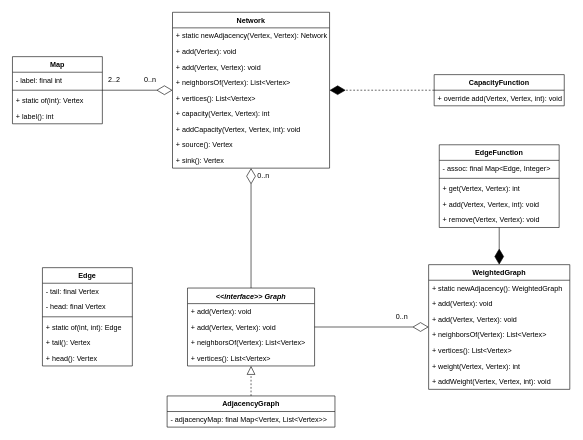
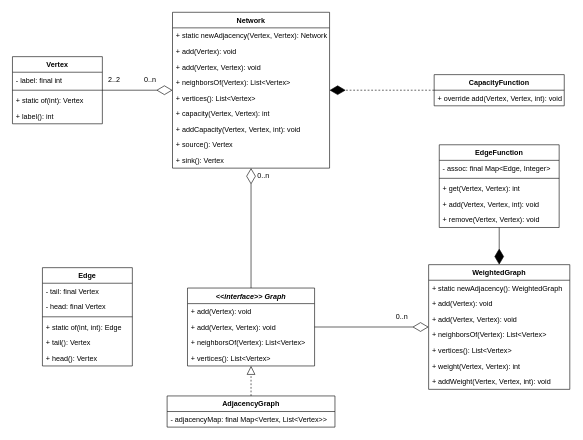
  <mxCell id="0" />
  <mxCell id="1" parent="0" />
  <mxCell id="2" value="&lt;&lt;interface&gt;&gt; Graph" style="swimlane;fontStyle=3;align=center;verticalAlign=top;childLayout=stackLayout;horizontal=1;startSize=26;horizontalStack=0;resizeParent=1;resizeParentMax=0;resizeLast=0;collapsible=1;marginBottom=0;" parent="1" vertex="1"><mxGeometry x="312" y="480" width="212" height="130" as="geometry" /></mxCell>
  <mxCell id="3" value="+ add(Vertex): void" style="text;strokeColor=none;fillColor=none;align=left;verticalAlign=top;spacingLeft=4;spacingRight=4;overflow=hidden;rotatable=0;points=[[0,0.5],[1,0.5]];portConstraint=eastwest;" parent="2" vertex="1"><mxGeometry y="26" width="212" height="26" as="geometry" /></mxCell>
  <mxCell id="4" value="+ add(Vertex, Vertex): void" style="text;strokeColor=none;fillColor=none;align=left;verticalAlign=top;spacingLeft=4;spacingRight=4;overflow=hidden;rotatable=0;points=[[0,0.5],[1,0.5]];portConstraint=eastwest;" parent="2" vertex="1"><mxGeometry y="52" width="212" height="26" as="geometry" /></mxCell>
  <mxCell id="5" value="+ neighborsOf(Vertex): List&lt;Vertex&gt;" style="text;strokeColor=none;fillColor=none;align=left;verticalAlign=top;spacingLeft=4;spacingRight=4;overflow=hidden;rotatable=0;points=[[0,0.5],[1,0.5]];portConstraint=eastwest;" parent="2" vertex="1"><mxGeometry y="78" width="212" height="26" as="geometry" /></mxCell>
  <mxCell id="6" value="+ vertices(): List&lt;Vertex&gt;" style="text;strokeColor=none;fillColor=none;align=left;verticalAlign=top;spacingLeft=4;spacingRight=4;overflow=hidden;rotatable=0;points=[[0,0.5],[1,0.5]];portConstraint=eastwest;" parent="2" vertex="1"><mxGeometry y="104" width="212" height="26" as="geometry" /></mxCell>
  <mxCell id="7" value="AdjacencyGraph" style="swimlane;fontStyle=1;align=center;verticalAlign=top;childLayout=stackLayout;horizontal=1;startSize=26;horizontalStack=0;resizeParent=1;resizeParentMax=0;resizeLast=0;collapsible=1;marginBottom=0;" parent="1" vertex="1"><mxGeometry x="278" y="660" width="280" height="52" as="geometry" /></mxCell>
  <mxCell id="8" value="- adjacencyMap: final Map&lt;Vertex, List&lt;Vertex&gt;&gt;" style="text;strokeColor=none;fillColor=none;align=left;verticalAlign=top;spacingLeft=4;spacingRight=4;overflow=hidden;rotatable=0;points=[[0,0.5],[1,0.5]];portConstraint=eastwest;" parent="7" vertex="1"><mxGeometry y="26" width="280" height="26" as="geometry" /></mxCell>
  <mxCell id="9" value="" style="endArrow=block;dashed=1;endFill=0;endSize=12;html=1;rounded=0;" parent="1" source="7" target="2" edge="1"><mxGeometry width="160" relative="1" as="geometry"><mxPoint x="368" y="720" as="sourcePoint" /><mxPoint x="528" y="720" as="targetPoint" /></mxGeometry></mxCell>
- <mxCell id="10" value="Map" style="swimlane;fontStyle=1;align=center;verticalAlign=top;childLayout=stackLayout;horizontal=1;startSize=26;horizontalStack=0;resizeParent=1;resizeParentMax=0;resizeLast=0;collapsible=1;marginBottom=0;" parent="1" vertex="1"><mxGeometry x="20" y="94" width="150" height="112" as="geometry" /></mxCell>
+ <mxCell id="10" value="Vertex" style="swimlane;fontStyle=1;align=center;verticalAlign=top;childLayout=stackLayout;horizontal=1;startSize=26;horizontalStack=0;resizeParent=1;resizeParentMax=0;resizeLast=0;collapsible=1;marginBottom=0;" parent="1" vertex="1"><mxGeometry x="20" y="94" width="150" height="112" as="geometry" /></mxCell>
  <mxCell id="11" value="- label: final int" style="text;strokeColor=none;fillColor=none;align=left;verticalAlign=top;spacingLeft=4;spacingRight=4;overflow=hidden;rotatable=0;points=[[0,0.5],[1,0.5]];portConstraint=eastwest;" parent="10" vertex="1"><mxGeometry y="26" width="150" height="26" as="geometry" /></mxCell>
  <mxCell id="12" value="" style="line;strokeWidth=1;fillColor=none;align=left;verticalAlign=middle;spacingTop=-1;spacingLeft=3;spacingRight=3;rotatable=0;labelPosition=right;points=[];portConstraint=eastwest;strokeColor=inherit;" parent="10" vertex="1"><mxGeometry y="52" width="150" height="8" as="geometry" /></mxCell>
  <mxCell id="13" value="+ static of(int): Vertex" style="text;strokeColor=none;fillColor=none;align=left;verticalAlign=top;spacingLeft=4;spacingRight=4;overflow=hidden;rotatable=0;points=[[0,0.5],[1,0.5]];portConstraint=eastwest;" parent="10" vertex="1"><mxGeometry y="60" width="150" height="26" as="geometry" /></mxCell>
  <mxCell id="14" value="+ label(): int" style="text;strokeColor=none;fillColor=none;align=left;verticalAlign=top;spacingLeft=4;spacingRight=4;overflow=hidden;rotatable=0;points=[[0,0.5],[1,0.5]];portConstraint=eastwest;" parent="10" vertex="1"><mxGeometry y="86" width="150" height="26" as="geometry" /></mxCell>
  <mxCell id="15" value="EdgeFunction" style="swimlane;fontStyle=1;align=center;verticalAlign=top;childLayout=stackLayout;horizontal=1;startSize=26;horizontalStack=0;resizeParent=1;resizeParentMax=0;resizeLast=0;collapsible=1;marginBottom=0;" parent="1" vertex="1"><mxGeometry x="732" y="241" width="200" height="138" as="geometry" /></mxCell>
  <mxCell id="16" value="- assoc: final Map&lt;Edge, Integer&gt;" style="text;strokeColor=none;fillColor=none;align=left;verticalAlign=top;spacingLeft=4;spacingRight=4;overflow=hidden;rotatable=0;points=[[0,0.5],[1,0.5]];portConstraint=eastwest;" parent="15" vertex="1"><mxGeometry y="26" width="200" height="26" as="geometry" /></mxCell>
  <mxCell id="17" value="" style="line;strokeWidth=1;fillColor=none;align=left;verticalAlign=middle;spacingTop=-1;spacingLeft=3;spacingRight=3;rotatable=0;labelPosition=right;points=[];portConstraint=eastwest;strokeColor=inherit;" parent="15" vertex="1"><mxGeometry y="52" width="200" height="8" as="geometry" /></mxCell>
  <mxCell id="18" value="+ get(Vertex, Vertex): int" style="text;strokeColor=none;fillColor=none;align=left;verticalAlign=top;spacingLeft=4;spacingRight=4;overflow=hidden;rotatable=0;points=[[0,0.5],[1,0.5]];portConstraint=eastwest;" parent="15" vertex="1"><mxGeometry y="60" width="200" height="26" as="geometry" /></mxCell>
  <mxCell id="19" value="+ add(Vertex, Vertex, int): void" style="text;strokeColor=none;fillColor=none;align=left;verticalAlign=top;spacingLeft=4;spacingRight=4;overflow=hidden;rotatable=0;points=[[0,0.5],[1,0.5]];portConstraint=eastwest;" parent="15" vertex="1"><mxGeometry y="86" width="200" height="26" as="geometry" /></mxCell>
  <mxCell id="20" value="+ remove(Vertex, Vertex): void" style="text;strokeColor=none;fillColor=none;align=left;verticalAlign=top;spacingLeft=4;spacingRight=4;overflow=hidden;rotatable=0;points=[[0,0.5],[1,0.5]];portConstraint=eastwest;" parent="15" vertex="1"><mxGeometry y="112" width="200" height="26" as="geometry" /></mxCell>
  <mxCell id="21" value="WeightedGraph" style="swimlane;fontStyle=1;align=center;verticalAlign=top;childLayout=stackLayout;horizontal=1;startSize=26;horizontalStack=0;resizeParent=1;resizeParentMax=0;resizeLast=0;collapsible=1;marginBottom=0;" parent="1" vertex="1"><mxGeometry x="714.25" y="441" width="235.5" height="208" as="geometry" /></mxCell>
  <mxCell id="22" value="+ static newAdjacency(): WeightedGraph" style="text;strokeColor=none;fillColor=none;align=left;verticalAlign=top;spacingLeft=4;spacingRight=4;overflow=hidden;rotatable=0;points=[[0,0.5],[1,0.5]];portConstraint=eastwest;" parent="21" vertex="1"><mxGeometry y="26" width="235.5" height="26" as="geometry" /></mxCell>
  <mxCell id="23" value="+ add(Vertex): void" style="text;strokeColor=none;fillColor=none;align=left;verticalAlign=top;spacingLeft=4;spacingRight=4;overflow=hidden;rotatable=0;points=[[0,0.5],[1,0.5]];portConstraint=eastwest;" parent="21" vertex="1"><mxGeometry y="52" width="235.5" height="26" as="geometry" /></mxCell>
  <mxCell id="24" value="+ add(Vertex, Vertex): void" style="text;strokeColor=none;fillColor=none;align=left;verticalAlign=top;spacingLeft=4;spacingRight=4;overflow=hidden;rotatable=0;points=[[0,0.5],[1,0.5]];portConstraint=eastwest;" parent="21" vertex="1"><mxGeometry y="78" width="235.5" height="26" as="geometry" /></mxCell>
  <mxCell id="25" value="+ neighborsOf(Vertex): List&lt;Vertex&gt;" style="text;strokeColor=none;fillColor=none;align=left;verticalAlign=top;spacingLeft=4;spacingRight=4;overflow=hidden;rotatable=0;points=[[0,0.5],[1,0.5]];portConstraint=eastwest;" parent="21" vertex="1"><mxGeometry y="104" width="235.5" height="26" as="geometry" /></mxCell>
  <mxCell id="26" value="+ vertices(): List&lt;Vertex&gt;" style="text;strokeColor=none;fillColor=none;align=left;verticalAlign=top;spacingLeft=4;spacingRight=4;overflow=hidden;rotatable=0;points=[[0,0.5],[1,0.5]];portConstraint=eastwest;" parent="21" vertex="1"><mxGeometry y="130" width="235.5" height="26" as="geometry" /></mxCell>
  <mxCell id="27" value="+ weight(Vertex, Vertex): int" style="text;strokeColor=none;fillColor=none;align=left;verticalAlign=top;spacingLeft=4;spacingRight=4;overflow=hidden;rotatable=0;points=[[0,0.5],[1,0.5]];portConstraint=eastwest;" parent="21" vertex="1"><mxGeometry y="156" width="235.5" height="26" as="geometry" /></mxCell>
  <mxCell id="28" value="+ addWeight(Vertex, Vertex, int): void" style="text;strokeColor=none;fillColor=none;align=left;verticalAlign=top;spacingLeft=4;spacingRight=4;overflow=hidden;rotatable=0;points=[[0,0.5],[1,0.5]];portConstraint=eastwest;" parent="21" vertex="1"><mxGeometry y="182" width="235.5" height="26" as="geometry" /></mxCell>
  <mxCell id="29" value="" style="endArrow=diamondThin;endFill=0;endSize=24;html=1;rounded=0;" parent="1" source="2" target="21" edge="1"><mxGeometry width="160" relative="1" as="geometry"><mxPoint x="398" y="716" as="sourcePoint" /><mxPoint x="558" y="716" as="targetPoint" /></mxGeometry></mxCell>
  <mxCell id="30" value="0..n" style="text;html=1;strokeColor=none;fillColor=none;align=center;verticalAlign=middle;whiteSpace=wrap;rounded=0;" parent="1" vertex="1"><mxGeometry x="640" y="513" width="60" height="30" as="geometry" /></mxCell>
  <mxCell id="31" value="" style="endArrow=diamondThin;endFill=1;endSize=24;html=1;rounded=0;" parent="1" source="15" target="21" edge="1"><mxGeometry width="160" relative="1" as="geometry"><mxPoint x="418" y="776" as="sourcePoint" /><mxPoint x="578" y="776" as="targetPoint" /></mxGeometry></mxCell>
  <mxCell id="32" value="Edge" style="swimlane;fontStyle=1;align=center;verticalAlign=top;childLayout=stackLayout;horizontal=1;startSize=26;horizontalStack=0;resizeParent=1;resizeParentMax=0;resizeLast=0;collapsible=1;marginBottom=0;" parent="1" vertex="1"><mxGeometry x="70" y="446" width="150" height="164" as="geometry" /></mxCell>
  <mxCell id="33" value="- tail: final Vertex" style="text;strokeColor=none;fillColor=none;align=left;verticalAlign=top;spacingLeft=4;spacingRight=4;overflow=hidden;rotatable=0;points=[[0,0.5],[1,0.5]];portConstraint=eastwest;" parent="32" vertex="1"><mxGeometry y="26" width="150" height="26" as="geometry" /></mxCell>
  <mxCell id="34" value="- head: final Vertex" style="text;strokeColor=none;fillColor=none;align=left;verticalAlign=top;spacingLeft=4;spacingRight=4;overflow=hidden;rotatable=0;points=[[0,0.5],[1,0.5]];portConstraint=eastwest;" parent="32" vertex="1"><mxGeometry y="52" width="150" height="26" as="geometry" /></mxCell>
  <mxCell id="35" value="" style="line;strokeWidth=1;fillColor=none;align=left;verticalAlign=middle;spacingTop=-1;spacingLeft=3;spacingRight=3;rotatable=0;labelPosition=right;points=[];portConstraint=eastwest;strokeColor=inherit;" parent="32" vertex="1"><mxGeometry y="78" width="150" height="8" as="geometry" /></mxCell>
  <mxCell id="36" value="+ static of(int, int): Edge" style="text;strokeColor=none;fillColor=none;align=left;verticalAlign=top;spacingLeft=4;spacingRight=4;overflow=hidden;rotatable=0;points=[[0,0.5],[1,0.5]];portConstraint=eastwest;" parent="32" vertex="1"><mxGeometry y="86" width="150" height="26" as="geometry" /></mxCell>
  <mxCell id="37" value="+ tail(): Vertex" style="text;strokeColor=none;fillColor=none;align=left;verticalAlign=top;spacingLeft=4;spacingRight=4;overflow=hidden;rotatable=0;points=[[0,0.5],[1,0.5]];portConstraint=eastwest;" parent="32" vertex="1"><mxGeometry y="112" width="150" height="26" as="geometry" /></mxCell>
  <mxCell id="38" value="+ head(): Vertex" style="text;strokeColor=none;fillColor=none;align=left;verticalAlign=top;spacingLeft=4;spacingRight=4;overflow=hidden;rotatable=0;points=[[0,0.5],[1,0.5]];portConstraint=eastwest;" parent="32" vertex="1"><mxGeometry y="138" width="150" height="26" as="geometry" /></mxCell>
  <mxCell id="39" value="Network" style="swimlane;fontStyle=1;align=center;verticalAlign=top;childLayout=stackLayout;horizontal=1;startSize=26;horizontalStack=0;resizeParent=1;resizeParentMax=0;resizeLast=0;collapsible=1;marginBottom=0;" parent="1" vertex="1"><mxGeometry x="287" y="20" width="262" height="260" as="geometry" /></mxCell>
  <mxCell id="40" value="+ static newAdjacency(Vertex, Vertex): Network" style="text;strokeColor=none;fillColor=none;align=left;verticalAlign=top;spacingLeft=4;spacingRight=4;overflow=hidden;rotatable=0;points=[[0,0.5],[1,0.5]];portConstraint=eastwest;" parent="39" vertex="1"><mxGeometry y="26" width="262" height="26" as="geometry" /></mxCell>
  <mxCell id="41" value="+ add(Vertex): void" style="text;strokeColor=none;fillColor=none;align=left;verticalAlign=top;spacingLeft=4;spacingRight=4;overflow=hidden;rotatable=0;points=[[0,0.5],[1,0.5]];portConstraint=eastwest;" parent="39" vertex="1"><mxGeometry y="52" width="262" height="26" as="geometry" /></mxCell>
  <mxCell id="42" value="+ add(Vertex, Vertex): void" style="text;strokeColor=none;fillColor=none;align=left;verticalAlign=top;spacingLeft=4;spacingRight=4;overflow=hidden;rotatable=0;points=[[0,0.5],[1,0.5]];portConstraint=eastwest;" parent="39" vertex="1"><mxGeometry y="78" width="262" height="26" as="geometry" /></mxCell>
  <mxCell id="43" value="+ neighborsOf(Vertex): List&lt;Vertex&gt;" style="text;strokeColor=none;fillColor=none;align=left;verticalAlign=top;spacingLeft=4;spacingRight=4;overflow=hidden;rotatable=0;points=[[0,0.5],[1,0.5]];portConstraint=eastwest;" parent="39" vertex="1"><mxGeometry y="104" width="262" height="26" as="geometry" /></mxCell>
  <mxCell id="44" value="+ vertices(): List&lt;Vertex&gt;" style="text;strokeColor=none;fillColor=none;align=left;verticalAlign=top;spacingLeft=4;spacingRight=4;overflow=hidden;rotatable=0;points=[[0,0.5],[1,0.5]];portConstraint=eastwest;" parent="39" vertex="1"><mxGeometry y="130" width="262" height="26" as="geometry" /></mxCell>
  <mxCell id="45" value="+ capacity(Vertex, Vertex): int" style="text;strokeColor=none;fillColor=none;align=left;verticalAlign=top;spacingLeft=4;spacingRight=4;overflow=hidden;rotatable=0;points=[[0,0.5],[1,0.5]];portConstraint=eastwest;" parent="39" vertex="1"><mxGeometry y="156" width="262" height="26" as="geometry" /></mxCell>
  <mxCell id="46" value="+ addCapacity(Vertex, Vertex, int): void" style="text;strokeColor=none;fillColor=none;align=left;verticalAlign=top;spacingLeft=4;spacingRight=4;overflow=hidden;rotatable=0;points=[[0,0.5],[1,0.5]];portConstraint=eastwest;" parent="39" vertex="1"><mxGeometry y="182" width="262" height="26" as="geometry" /></mxCell>
  <mxCell id="47" value="+ source(): Vertex" style="text;strokeColor=none;fillColor=none;align=left;verticalAlign=top;spacingLeft=4;spacingRight=4;overflow=hidden;rotatable=0;points=[[0,0.5],[1,0.5]];portConstraint=eastwest;" parent="39" vertex="1"><mxGeometry y="208" width="262" height="26" as="geometry" /></mxCell>
  <mxCell id="48" value="+ sink(): Vertex" style="text;strokeColor=none;fillColor=none;align=left;verticalAlign=top;spacingLeft=4;spacingRight=4;overflow=hidden;rotatable=0;points=[[0,0.5],[1,0.5]];portConstraint=eastwest;" parent="39" vertex="1"><mxGeometry y="234" width="262" height="26" as="geometry" /></mxCell>
  <mxCell id="49" value="" style="endArrow=diamondThin;endFill=0;endSize=24;html=1;rounded=0;" parent="1" source="2" target="39" edge="1"><mxGeometry width="160" relative="1" as="geometry"><mxPoint x="534" y="555" as="sourcePoint" /><mxPoint x="735.5" y="555" as="targetPoint" /></mxGeometry></mxCell>
  <mxCell id="50" value="0..n" style="text;html=1;strokeColor=none;fillColor=none;align=center;verticalAlign=middle;whiteSpace=wrap;rounded=0;" parent="1" vertex="1"><mxGeometry x="409" y="278" width="60" height="30" as="geometry" /></mxCell>
  <mxCell id="51" value="CapacityFunction" style="swimlane;fontStyle=1;align=center;verticalAlign=top;childLayout=stackLayout;horizontal=1;startSize=26;horizontalStack=0;resizeParent=1;resizeParentMax=0;resizeLast=0;collapsible=1;marginBottom=0;" parent="1" vertex="1"><mxGeometry x="723.5" y="124" width="217" height="52" as="geometry" /></mxCell>
  <mxCell id="52" value="+ override add(Vertex, Vertex, int): void" style="text;strokeColor=none;fillColor=none;align=left;verticalAlign=top;spacingLeft=4;spacingRight=4;overflow=hidden;rotatable=0;points=[[0,0.5],[1,0.5]];portConstraint=eastwest;" parent="51" vertex="1"><mxGeometry y="26" width="217" height="26" as="geometry" /></mxCell>
  <mxCell id="53" value="" style="endArrow=diamondThin;endFill=1;endSize=24;html=1;rounded=0;dashed=1;" parent="1" source="51" target="39" edge="1"><mxGeometry width="160" relative="1" as="geometry"><mxPoint x="842" y="295" as="sourcePoint" /><mxPoint x="842" y="185" as="targetPoint" /></mxGeometry></mxCell>
  <mxCell id="54" value="0..n" style="text;html=1;strokeColor=none;fillColor=none;align=center;verticalAlign=middle;whiteSpace=wrap;rounded=0;" parent="1" vertex="1"><mxGeometry x="220" y="118" width="60" height="30" as="geometry" /></mxCell>
  <mxCell id="55" value="" style="endArrow=diamondThin;endFill=0;endSize=24;html=1;rounded=0;" parent="1" source="10" target="39" edge="1"><mxGeometry width="160" relative="1" as="geometry"><mxPoint x="428" y="490" as="sourcePoint" /><mxPoint x="428" y="264" as="targetPoint" /></mxGeometry></mxCell>
  <mxCell id="56" value="2..2" style="text;html=1;strokeColor=none;fillColor=none;align=center;verticalAlign=middle;whiteSpace=wrap;rounded=0;" parent="1" vertex="1"><mxGeometry x="160" y="118" width="60" height="30" as="geometry" /></mxCell>
